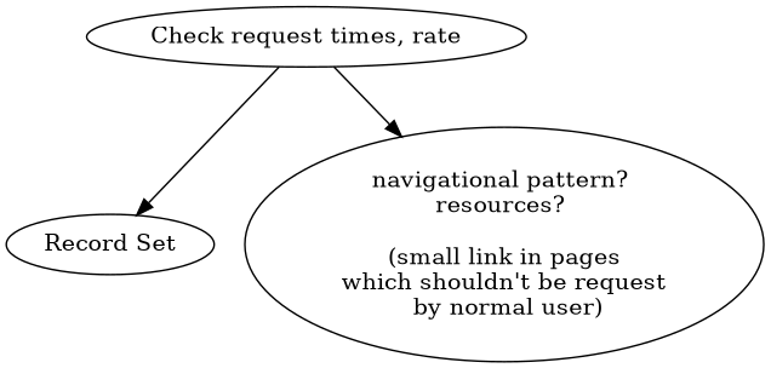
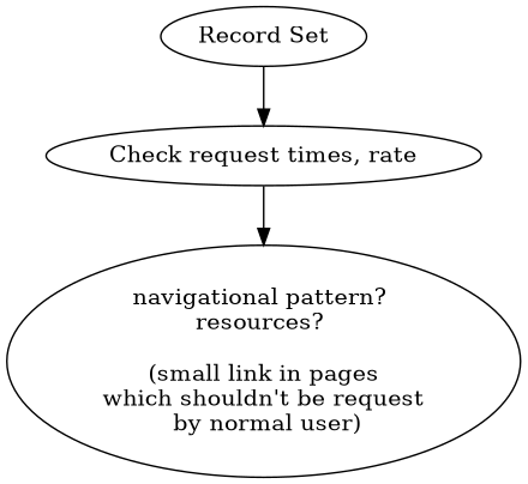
  digraph {
    n1 [label="Record Set"]
    n2 [label="Check request times, rate"]
    n3 [label="navigational pattern? \n resources?  \n\n (small link in pages \n which shouldn't be request \n by normal user)"]
-   n2 -> n1
+   n1 -> n2
    n2 -> n3
  }
